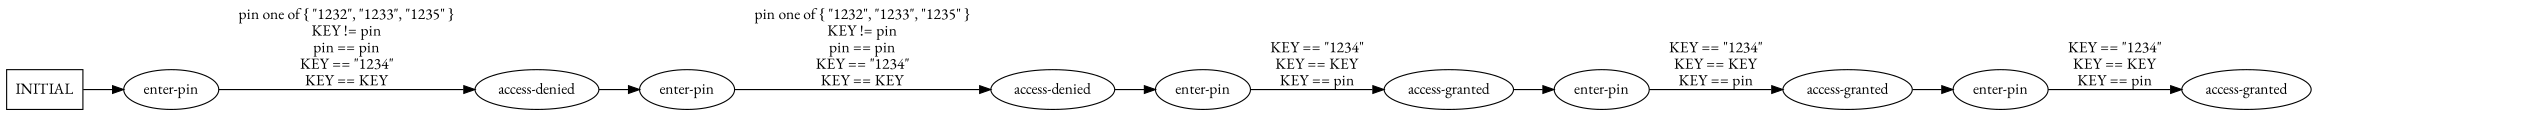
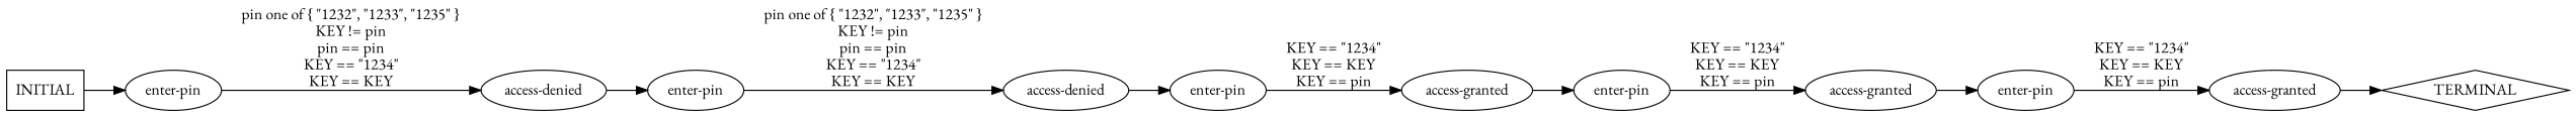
  digraph {
    rankdir=LR
    fontname="EB Garamond"
    node [fontname="EB Garamond"]
    edge [fontname="EB Garamond"]
    n1 [label="access-denied"]
    n2 [label="enter-pin"]
    n3 [label="access-denied"]
    n4 [label="enter-pin"]
    n5 [label="access-granted"]
    n6 [label="enter-pin"]
    n7 [label="access-granted"]
    n8 [label="enter-pin"]
    n9 [label="access-granted"]
+   n10 [label=TERMINAL shape=diamond]
    n11 [label="enter-pin"]
    n12 [label=INITIAL shape=box]
    n1 -> n2
    n2 -> n3 [label="pin one of { \"1232\", \"1233\", \"1235\" }\nKEY != pin\npin == pin\nKEY == \"1234\"\nKEY == KEY"]
    n3 -> n4
    n4 -> n5 [label="KEY == \"1234\"\nKEY == KEY\nKEY == pin"]
    n5 -> n6
    n6 -> n7 [label="KEY == \"1234\"\nKEY == KEY\nKEY == pin"]
    n7 -> n8
    n8 -> n9 [label="KEY == \"1234\"\nKEY == KEY\nKEY == pin"]
+   n9 -> n10
    n11 -> n1 [label="pin one of { \"1232\", \"1233\", \"1235\" }\nKEY != pin\npin == pin\nKEY == \"1234\"\nKEY == KEY"]
    n12 -> n11
  }
